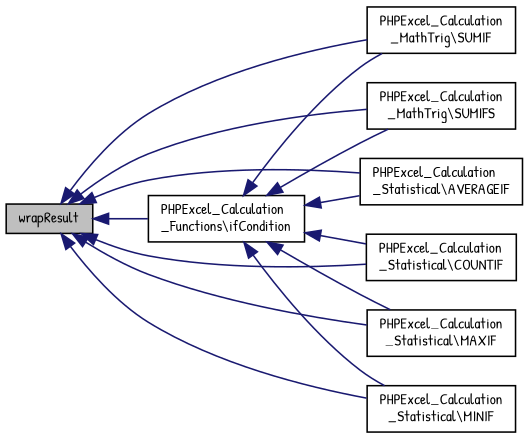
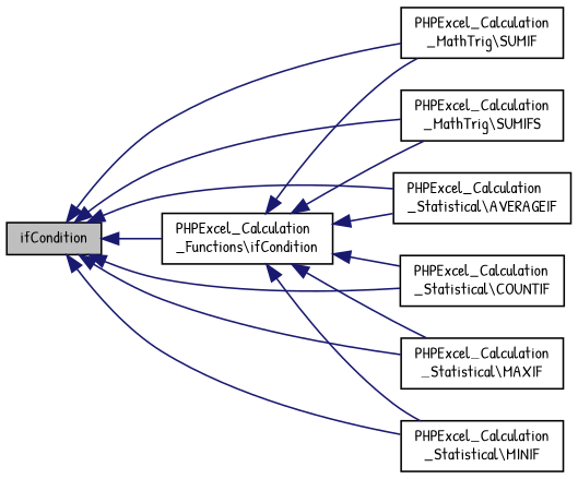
  digraph {
    rankdir=LR
    fontname="Patrick Hand"
    node [color=black fillcolor=white fontname="Patrick Hand" fontsize=10 shape=record style=filled]
    edge [color=midnightblue dir=back fontname="Patrick Hand" fontsize=10 labelfontname=Helvetica labelfontsize=10 style=solid]
-   n1 [fillcolor=grey75 fontcolor=black height=0.2 label=wrapResult width=0.4]
+   n1 [fillcolor=grey75 fontcolor=black height=0.2 label=ifCondition width=0.4]
    n2 [height=0.2 label="PHPExcel_Calculation\l_Functions\\ifCondition" width=0.4]
    n3 [height=0.2 label="PHPExcel_Calculation\l_MathTrig\\SUMIF" width=0.4]
    n4 [height=0.2 label="PHPExcel_Calculation\l_MathTrig\\SUMIFS" width=0.4]
    n5 [height=0.2 label="PHPExcel_Calculation\l_Statistical\\AVERAGEIF" width=0.4]
    n6 [height=0.2 label="PHPExcel_Calculation\l_Statistical\\COUNTIF" width=0.4]
    n7 [height=0.2 label="PHPExcel_Calculation\l_Statistical\\MAXIF" width=0.4]
    n8 [height=0.2 label="PHPExcel_Calculation\l_Statistical\\MINIF" width=0.4]
    n1 -> n2
    n1 -> n3
    n1 -> n4
    n1 -> n5
    n1 -> n6
    n1 -> n7
    n1 -> n8
    n2 -> n3
    n2 -> n4
    n2 -> n5
    n2 -> n6
    n2 -> n7
    n2 -> n8
  }
